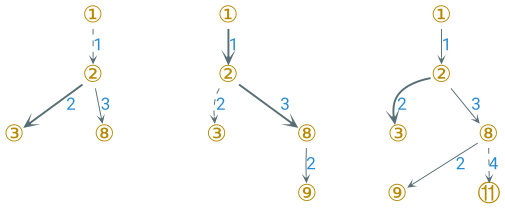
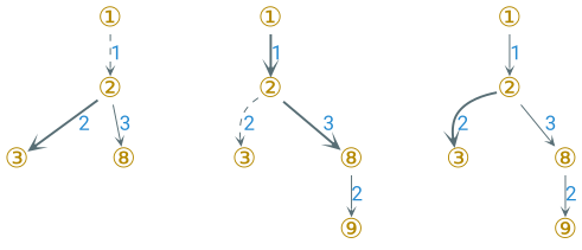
  digraph {
    nodesep=1.0
    rankdir=TB
    ranksep=0.1
    fontname="Roboto Mono"
    node [color=darkgreen fontcolor="#b58900" fontname="Roboto Mono" fontsize=24 shape=plain]
    edge [arrowhead=vee arrowsize=0.6 color="#586e75" fontcolor="#268bd2" fontname="Roboto Mono" fontsize=18 style=solid]
    n1 [label="①"]
    n2 [color=black label="②"]
    n3 [label="③"]
    n4 [color=black label="⑧"]
    n5 [color=black label="①"]
    n6 [label="②"]
    n7 [label="③"]
    n8 [color=black label="⑧"]
    n9 [color=black label="⑨"]
    n10 [label="①"]
    n11 [label="②"]
    n12 [color=black label="③"]
    n13 [label="⑧"]
    n14 [label="⑨"]
-   n15 [color=black label="⑪"]
    n1 -> n2 [label=1 style=dashed]
    n2 -> n3 [label=2 style=bold]
    n2 -> n4 [label=3]
    n5 -> n6 [label=1 style=bold]
    n6 -> n7 [label=2 style=dashed]
    n6 -> n8 [label=3 style=bold]
    n8 -> n9 [label=2]
    n10 -> n11 [label=1]
    n11 -> n12 [label=2 style=bold]
    n11 -> n13 [label=3]
    n13 -> n14 [label=2]
-   n13 -> n15 [label=4 style=dashed]
  }
